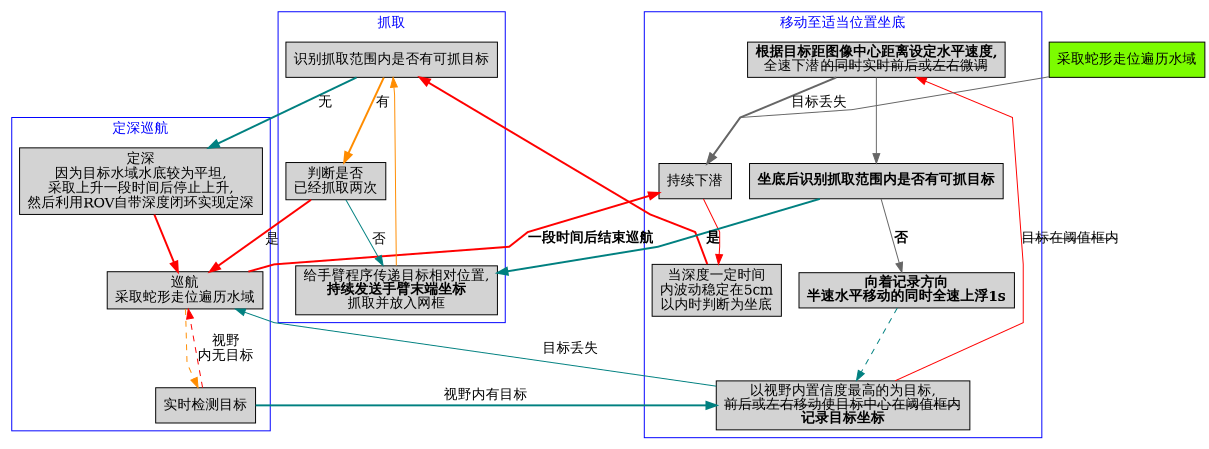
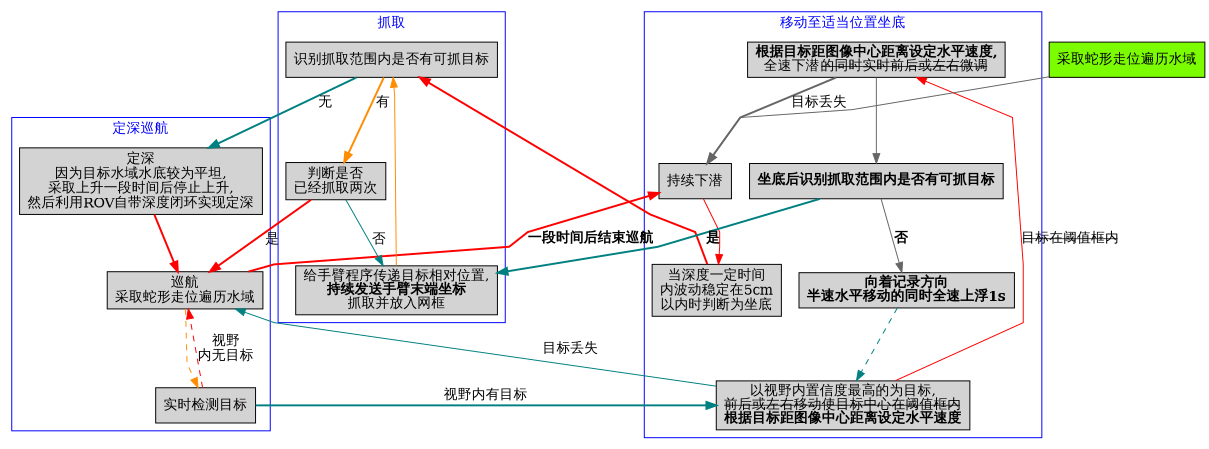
  digraph {
    splines=polyline
    node [shape=box style=filled]
    edge [color=red style=bold]
    n1 [label="持续下潜"]
    n2 [label="当深度一定时间\n内波动稳定在5cm\n以内时判断为坐底"]
-   n3 [label=<以视野内置信度最高的为目标,<br/><s>前后或左右移动使目标中心在阈值框内</s><br/><b>记录目标坐标</b>>]
+   n3 [label=<以视野内置信度最高的为目标,<br/><s>前后或左右移动使目标中心在阈值框内</s><br/><b>根据目标距图像中心距离设定水平速度</b>>]
    n4 [label=<<b>根据目标距图像中心距离设定水平速度,<br/></b>全速下潜<s>的同时实时前后或左右微调</s>>]
    n5 [label=<<b>坐底后识别抓取范围内是否有可抓目标</b>>]
    n6 [label=<<b>向着记录方向<br/>半速水平移动的同时全速上浮1s</b>>]
    n7 [label=<巡航<br/>采取蛇形走位遍历水域>]
    n8 [label="实时检测目标"]
    n9 [label="定深\n因为目标水域水底较为平坦,\n采取上升一段时间后停止上升,\n然后利用ROV自带深度闭环实现定深"]
    n10 [label="识别抓取范围内是否有可抓目标"]
    n11 [label="判断是否\n已经抓取两次"]
    n12 [label=<给手臂程序传递目标相对位置,<br/><b>持续发送手臂末端坐标</b><br/>抓取并放入网框>]
    n13 [color=black fillcolor=lawngreen label="采取蛇形走位遍历水域"]
    subgraph cluster_1 {
      color=blue
      fontcolor=blue
      label="移动至适当位置坐底"
      n1
      n2
      n3
      n4
      n5
      n6
    }
    subgraph cluster_2 {
      color=blue
      fontcolor=blue
      label="定深巡航"
      n7
      n8
      n9
    }
    subgraph cluster_3 {
      color=blue
      fontcolor=blue
      label="抓取"
      n10
      n11
      n12
    }
    n1 -> n2 [style=solid]
    n2 -> n10
    n3 -> n4 [label=<<s>目标在阈值框内</s>> style=solid]
    n3 -> n7 [color=teal label="目标丢失" style=solid]
    n4 -> n1 [color=gray40 label="目标丢失"]
    n4 -> n5 [color=gray40 style=solid]
    n5 -> n6 [color=gray40 label=<<b>否</b>> style=solid]
    n5 -> n12 [color=teal label=<<b>是</b>>]
    n6 -> n3 [color=teal style=dashed]
    n7 -> n1 [label=<<b>一段时间后结束巡航</b>>]
    n7 -> n8 [color=darkorange style=dashed]
    n8 -> n3 [color=teal label="视野内有目标"]
    n8 -> n7 [label="视野\n内无目标" style=dashed]
    n9 -> n7
    n10 -> n9 [color=teal label="无"]
    n10 -> n11 [color=darkorange label="有"]
    n11 -> n7 [label="是"]
    n11 -> n12 [color=teal label="否" style=solid]
    n12 -> n10 [color=darkorange style=solid]
    n13 -> n1 [color=gray40 style=solid]
  }
